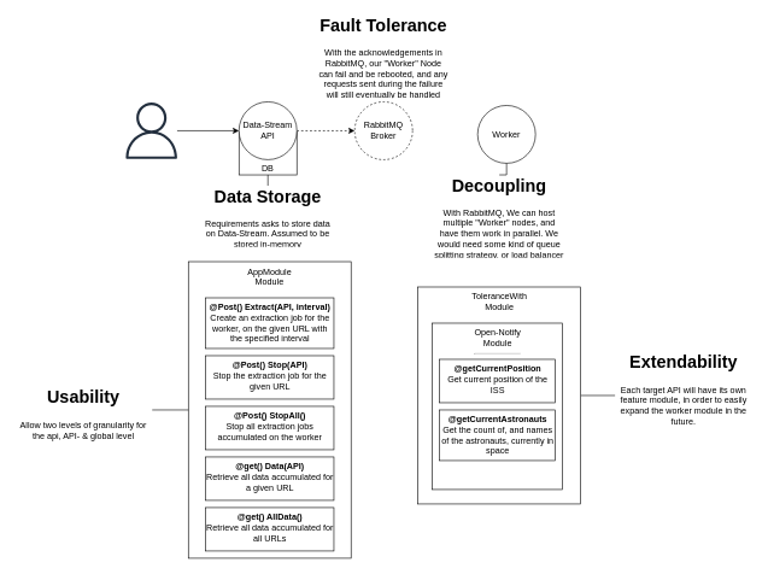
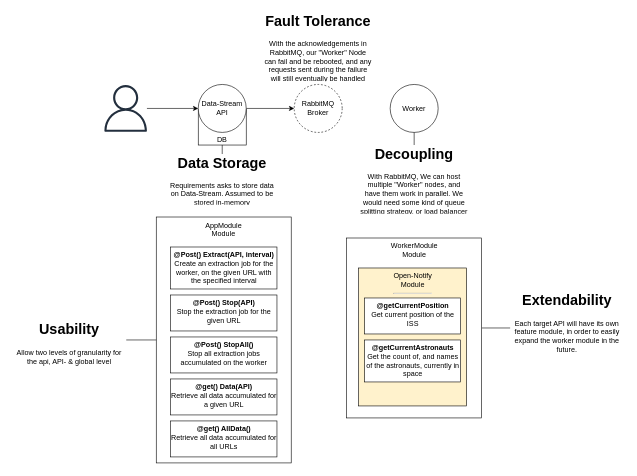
  <mxCell id="0" />
  <mxCell id="1" parent="0" />
  <mxCell id="2" value="DB" style="rounded=0;whiteSpace=wrap;html=1;verticalAlign=bottom;" vertex="1" parent="1"><mxGeometry x="330" y="181" width="80" height="60" as="geometry" /></mxCell>
- <mxCell id="3" value="" style="edgeStyle=orthogonalEdgeStyle;rounded=0;orthogonalLoop=1;jettySize=auto;html=1;dashed=1;" edge="1" parent="1" source="4" target="7"><mxGeometry relative="1" as="geometry" /></mxCell>
+ <mxCell id="3" value="" style="edgeStyle=orthogonalEdgeStyle;rounded=0;orthogonalLoop=1;jettySize=auto;html=1;" edge="1" parent="1" source="4" target="7"><mxGeometry relative="1" as="geometry" /></mxCell>
  <mxCell id="4" value="Data-Stream&lt;br&gt;API" style="ellipse;whiteSpace=wrap;html=1;aspect=fixed;" vertex="1" parent="1"><mxGeometry x="330" y="140" width="80" height="80" as="geometry" /></mxCell>
  <mxCell id="5" value="" style="edgeStyle=orthogonalEdgeStyle;rounded=0;orthogonalLoop=1;jettySize=auto;html=1;" edge="1" parent="1" source="6" target="4"><mxGeometry relative="1" as="geometry" /></mxCell>
  <mxCell id="6" value="" style="sketch=0;outlineConnect=0;fontColor=#232F3E;gradientColor=none;fillColor=#232F3E;strokeColor=none;dashed=0;verticalLabelPosition=bottom;verticalAlign=top;align=center;html=1;fontSize=12;fontStyle=0;aspect=fixed;pointerEvents=1;shape=mxgraph.aws4.user;" vertex="1" parent="1"><mxGeometry x="170" y="141" width="78" height="78" as="geometry" /></mxCell>
  <mxCell id="7" value="RabbitMQ&lt;br&gt;Broker" style="ellipse;whiteSpace=wrap;html=1;aspect=fixed;dashed=1;" vertex="1" parent="1"><mxGeometry x="490" y="140" width="80" height="80" as="geometry" /></mxCell>
- <mxCell id="8" value="Worker" style="ellipse;whiteSpace=wrap;html=1;aspect=fixed;" vertex="1" parent="1"><mxGeometry x="660" y="145" width="80" height="80" as="geometry" /></mxCell>
+ <mxCell id="8" value="Worker" style="ellipse;whiteSpace=wrap;html=1;aspect=fixed;" vertex="1" parent="1"><mxGeometry x="650" y="140" width="80" height="80" as="geometry" /></mxCell>
  <mxCell id="9" style="edgeStyle=orthogonalEdgeStyle;rounded=0;orthogonalLoop=1;jettySize=auto;html=1;exitX=0.5;exitY=0;exitDx=0;exitDy=0;entryX=0.5;entryY=1;entryDx=0;entryDy=0;endArrow=none;endFill=0;" edge="1" parent="1" source="10" target="2"><mxGeometry relative="1" as="geometry" /></mxCell>
  <mxCell id="10" value="&lt;h1&gt;Data Storage&lt;/h1&gt;&lt;p&gt;Requirements asks to store data on Data-Stream. Assumed to be stored in-memory&lt;/p&gt;" style="text;html=1;strokeColor=none;fillColor=none;spacing=5;spacingTop=-20;whiteSpace=wrap;overflow=hidden;rounded=0;verticalAlign=bottom;align=center;" vertex="1" parent="1"><mxGeometry x="275" y="256" width="190" height="90" as="geometry" /></mxCell>
  <mxCell id="11" value="&lt;h1&gt;Fault Tolerance&lt;/h1&gt;&lt;p&gt;With the acknowledgements in RabbitMQ, our &quot;Worker&quot; Node can fail and be rebooted, and any requests sent during the failure will still eventually be handled&lt;/p&gt;" style="text;html=1;strokeColor=none;fillColor=none;spacing=5;spacingTop=-20;whiteSpace=wrap;overflow=hidden;rounded=0;verticalAlign=bottom;align=center;" vertex="1" parent="1"><mxGeometry x="435" y="20" width="190" height="120" as="geometry" /></mxCell>
  <mxCell id="12" style="edgeStyle=orthogonalEdgeStyle;rounded=0;orthogonalLoop=1;jettySize=auto;html=1;exitX=0.5;exitY=0;exitDx=0;exitDy=0;entryX=0.5;entryY=1;entryDx=0;entryDy=0;endArrow=none;endFill=0;" edge="1" parent="1" source="13" target="8"><mxGeometry relative="1" as="geometry" /></mxCell>
  <mxCell id="13" value="&lt;h1&gt;Decoupling&lt;/h1&gt;&lt;p&gt;With RabbitMQ, We can host multiple &quot;Worker&quot; nodes, and have them work in parallel. We would need some kind of queue splitting strategy, or load balancer though.&lt;/p&gt;" style="text;html=1;strokeColor=none;fillColor=none;spacing=5;spacingTop=-20;whiteSpace=wrap;overflow=hidden;rounded=0;verticalAlign=bottom;align=center;" vertex="1" parent="1"><mxGeometry x="595" y="241" width="190" height="120" as="geometry" /></mxCell>
  <mxCell id="14" value="" style="edgeStyle=orthogonalEdgeStyle;rounded=0;orthogonalLoop=1;jettySize=auto;html=1;endArrow=none;endFill=0;entryX=1;entryY=0.5;entryDx=0;entryDy=0;" edge="1" parent="1" source="15" target="24"><mxGeometry relative="1" as="geometry" /></mxCell>
  <mxCell id="15" value="&lt;h1&gt;Extendability&lt;/h1&gt;&lt;p&gt;Each target API will have its own feature module, in order to easily expand the worker module in the future.&lt;/p&gt;" style="text;html=1;strokeColor=none;fillColor=none;spacing=5;spacingTop=-20;whiteSpace=wrap;overflow=hidden;rounded=0;verticalAlign=bottom;align=center;" vertex="1" parent="1"><mxGeometry x="850" y="486" width="190" height="120" as="geometry" /></mxCell>
  <mxCell id="16" value="" style="group" vertex="1" connectable="0" parent="1"><mxGeometry x="260" y="361" width="225" height="410" as="geometry" /></mxCell>
  <mxCell id="17" value="AppModule&lt;br&gt;Module" style="rounded=0;whiteSpace=wrap;html=1;verticalAlign=top;" vertex="1" parent="16"><mxGeometry width="225" height="410" as="geometry" /></mxCell>
  <mxCell id="18" value="&lt;b&gt;@Post() Extract(API, interval)&lt;/b&gt;&lt;br&gt;Create an extraction job for the worker, on the given URL with the specified interval" style="rounded=0;whiteSpace=wrap;html=1;verticalAlign=top;" vertex="1" parent="16"><mxGeometry x="23.75" y="50" width="177.5" height="70" as="geometry" /></mxCell>
  <mxCell id="19" value="&lt;b&gt;@Post() Stop(API)&lt;/b&gt;&lt;br&gt;Stop the extraction job for the given URL" style="rounded=0;whiteSpace=wrap;html=1;verticalAlign=top;" vertex="1" parent="16"><mxGeometry x="23.75" y="130" width="177.5" height="60" as="geometry" /></mxCell>
  <mxCell id="20" value="&lt;b&gt;@Post() StopAll()&lt;/b&gt;&lt;br&gt;Stop all extraction jobs accumulated on the worker" style="rounded=0;whiteSpace=wrap;html=1;verticalAlign=top;" vertex="1" parent="16"><mxGeometry x="23.75" y="200" width="177.5" height="60" as="geometry" /></mxCell>
  <mxCell id="21" value="&lt;b&gt;@get() Data(API)&lt;/b&gt;&lt;br&gt;Retrieve all data accumulated for a given URL" style="rounded=0;whiteSpace=wrap;html=1;verticalAlign=top;" vertex="1" parent="16"><mxGeometry x="23.75" y="270" width="177.5" height="60" as="geometry" /></mxCell>
  <mxCell id="22" value="&lt;b&gt;@get() AllData()&lt;/b&gt;&lt;br&gt;Retrieve all data accumulated for all URLs" style="rounded=0;whiteSpace=wrap;html=1;verticalAlign=top;" vertex="1" parent="16"><mxGeometry x="23.75" y="340" width="177.5" height="60" as="geometry" /></mxCell>
  <mxCell id="23" value="" style="group" vertex="1" connectable="0" parent="1"><mxGeometry x="577.5" y="396" width="225" height="300" as="geometry" /></mxCell>
- <mxCell id="24" value="ToleranceWith&lt;br&gt;Module" style="rounded=0;whiteSpace=wrap;html=1;verticalAlign=top;" vertex="1" parent="23"><mxGeometry width="225" height="300" as="geometry" /></mxCell>
+ <mxCell id="24" value="WorkerModule&lt;br&gt;Module" style="rounded=0;whiteSpace=wrap;html=1;verticalAlign=top;" vertex="1" parent="23"><mxGeometry width="225" height="300" as="geometry" /></mxCell>
  <mxCell id="25" value="" style="group" vertex="1" connectable="0" parent="23"><mxGeometry x="20" y="50" width="180" height="230" as="geometry" /></mxCell>
- <mxCell id="26" value="Open-Notify&lt;br&gt;Module&lt;hr&gt;" style="rounded=0;whiteSpace=wrap;html=1;verticalAlign=top;" vertex="1" parent="25"><mxGeometry width="180" height="230" as="geometry" /></mxCell>
+ <mxCell id="26" value="Open-Notify&lt;br&gt;Module&lt;hr&gt;" style="rounded=0;whiteSpace=wrap;html=1;verticalAlign=top;fillColor=#fff2cc;" vertex="1" parent="25"><mxGeometry width="180" height="230" as="geometry" /></mxCell>
  <mxCell id="27" value="&lt;b&gt;@getCurrentPosition&lt;/b&gt;&lt;br&gt;Get current position of the ISS" style="rounded=0;whiteSpace=wrap;html=1;verticalAlign=top;" vertex="1" parent="25"><mxGeometry x="10" y="50" width="160" height="60" as="geometry" /></mxCell>
  <mxCell id="28" value="&lt;b&gt;@getCurrentAstronauts&lt;/b&gt;&lt;br&gt;Get the count of, and names of the astronauts, currently in space" style="rounded=0;whiteSpace=wrap;html=1;verticalAlign=top;" vertex="1" parent="25"><mxGeometry x="10" y="120" width="160" height="70" as="geometry" /></mxCell>
  <mxCell id="29" style="edgeStyle=orthogonalEdgeStyle;rounded=0;orthogonalLoop=1;jettySize=auto;html=1;exitX=1;exitY=0.5;exitDx=0;exitDy=0;entryX=0;entryY=0.5;entryDx=0;entryDy=0;endArrow=none;endFill=0;" edge="1" parent="1" source="30" target="17"><mxGeometry relative="1" as="geometry" /></mxCell>
  <mxCell id="30" value="&lt;h1&gt;Usability&lt;/h1&gt;&lt;p&gt;Allow two levels of granularity for the api, API- &amp;amp; global level&lt;/p&gt;" style="text;html=1;strokeColor=none;fillColor=none;spacing=5;spacingTop=-20;whiteSpace=wrap;overflow=hidden;rounded=0;verticalAlign=bottom;align=center;" vertex="1" parent="1"><mxGeometry x="20" y="506" width="190" height="120" as="geometry" /></mxCell>
